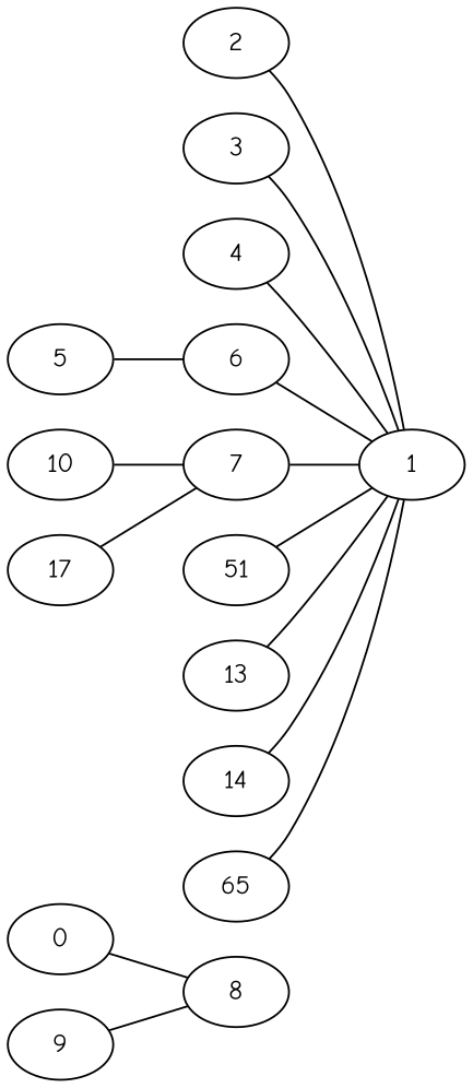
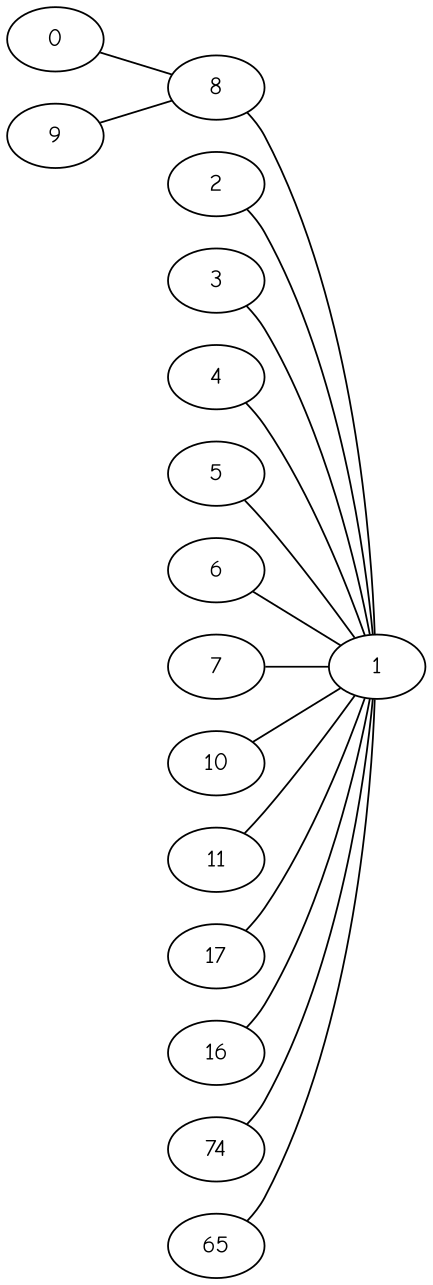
  graph {
    fontname="Comic Neue"
    rankdir=LR
    node [fontname="Comic Neue"]
    edge [fontname="Comic Neue"]
    0
    8
    2
    1
    3
    4
    5
    6
    7
    9
    10
-   11 [label=51]
+   11
    n13 [label=17]
-   13
-   14
+   13 [label=16]
+   14 [label=74]
    n16 [label=65]
    0 -- 8
+   8 -- 1
    2 -- 1
    3 -- 1
    4 -- 1
-   5 -- 6
+   5 -- 1
    6 -- 1
    7 -- 1
    9 -- 8
-   10 -- 7
+   10 -- 1
    11 -- 1
-   n13 -- 7
+   n13 -- 1
    13 -- 1
    14 -- 1
    n16 -- 1
  }
